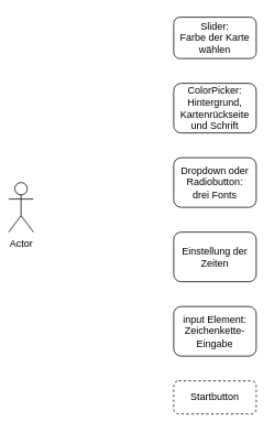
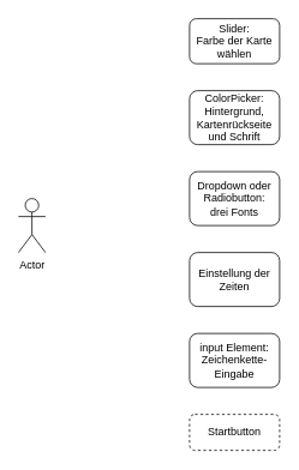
  <mxCell id="0" />
  <mxCell id="1" parent="0" />
- <mxCell id="2" value="Actor" style="shape=umlActor;verticalLabelPosition=bottom;verticalAlign=top;html=1;outlineConnect=0;" vertex="1" parent="1"><mxGeometry x="10" y="220" width="30" height="60" as="geometry" /></mxCell>
+ <mxCell id="2" value="Actor" style="shape=umlActor;verticalLabelPosition=bottom;verticalAlign=top;html=1;outlineConnect=0;" vertex="1" parent="1"><mxGeometry x="20" y="220" width="30" height="60" as="geometry" /></mxCell>
  <mxCell id="3" value="Startbutton" style="rounded=1;whiteSpace=wrap;html=1;dashed=1;" vertex="1" parent="1"><mxGeometry x="210" y="460" width="100" height="40" as="geometry" /></mxCell>
  <mxCell id="4" value="Slider:&lt;br&gt;Farbe der Karte wählen" style="rounded=1;whiteSpace=wrap;html=1;" vertex="1" parent="1"><mxGeometry x="210" y="20" width="100" height="50" as="geometry" /></mxCell>
  <mxCell id="5" value="ColorPicker: Hintergrund, Kartenrückseite und Schrift" style="rounded=1;whiteSpace=wrap;html=1;" vertex="1" parent="1"><mxGeometry x="210" y="100" width="100" height="60" as="geometry" /></mxCell>
  <mxCell id="6" value="Dropdown oder Radiobutton:&lt;br&gt;drei Fonts" style="rounded=1;whiteSpace=wrap;html=1;" vertex="1" parent="1"><mxGeometry x="210" y="190" width="100" height="60" as="geometry" /></mxCell>
  <mxCell id="7" value="Einstellung der Zeiten" style="rounded=1;whiteSpace=wrap;html=1;" vertex="1" parent="1"><mxGeometry x="210" y="280" width="100" height="60" as="geometry" /></mxCell>
  <mxCell id="8" value="input Element:&lt;br&gt;Zeichenkette-Eingabe" style="rounded=1;whiteSpace=wrap;html=1;" vertex="1" parent="1"><mxGeometry x="210" y="370" width="100" height="60" as="geometry" /></mxCell>
